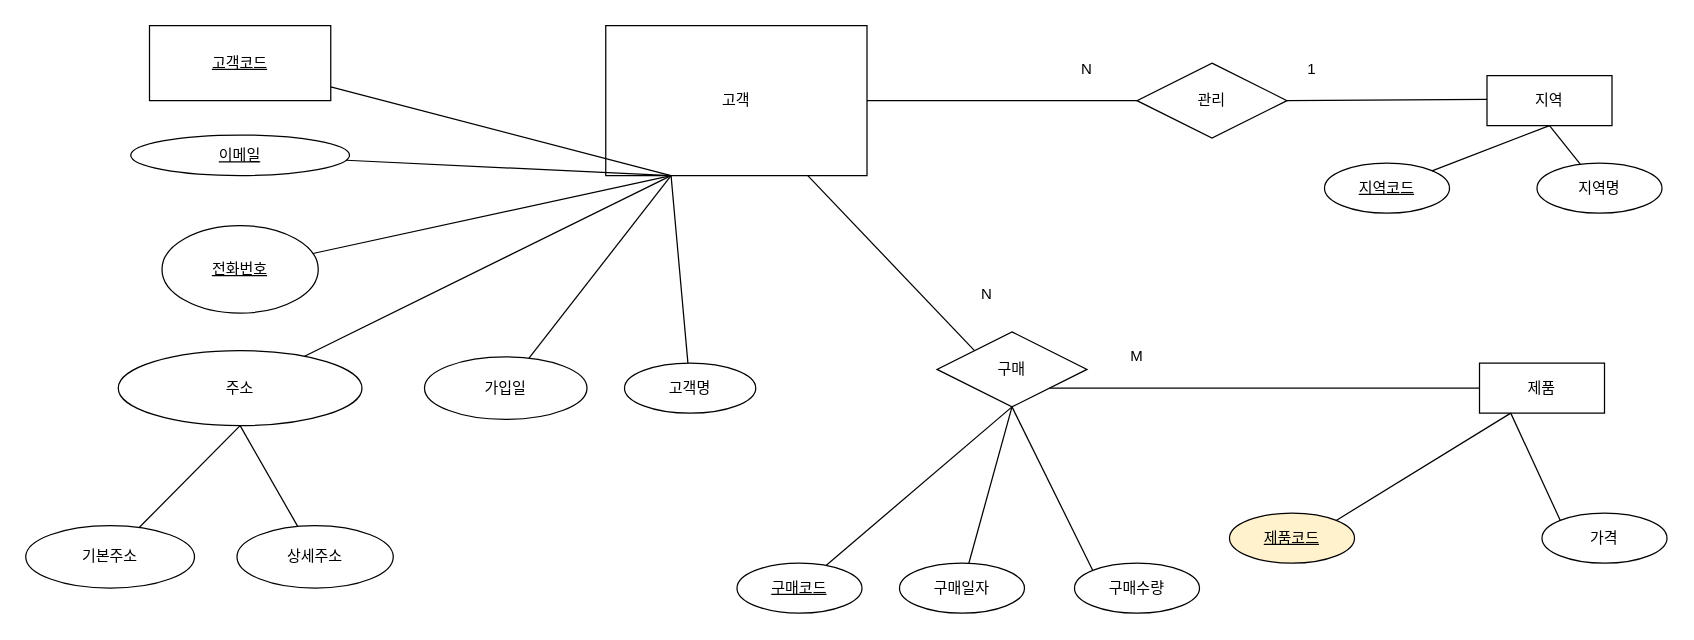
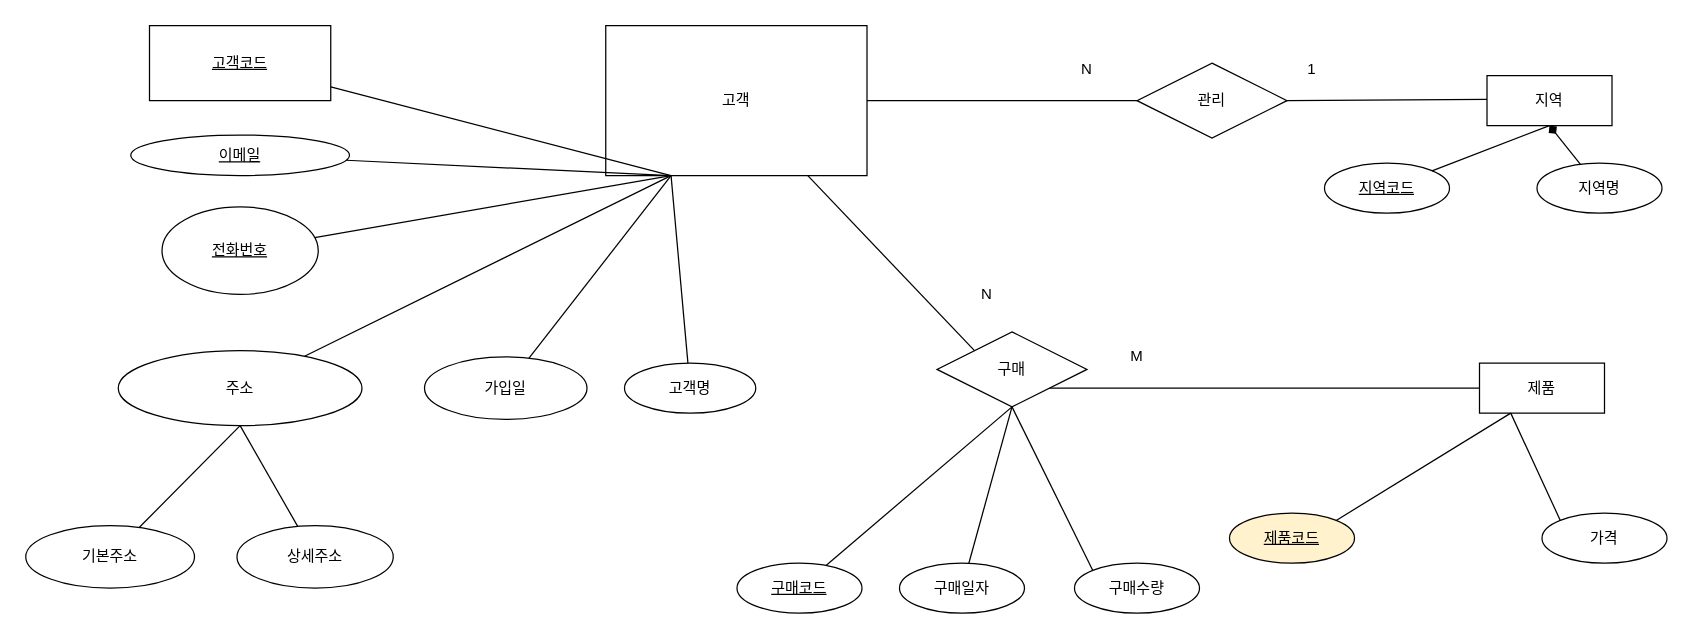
  <mxCell id="0" />
  <mxCell id="1" parent="0" />
  <mxCell id="2" value="고객" style="whiteSpace=wrap;html=1;align=center;" parent="1" vertex="1"><mxGeometry x="484" y="20" width="209" height="120" as="geometry" /></mxCell>
- <mxCell id="3" value="전화번호" style="ellipse;whiteSpace=wrap;html=1;align=center;fontStyle=4;" parent="1" vertex="1"><mxGeometry x="129" y="180" width="125" height="70" as="geometry" /></mxCell>
+ <mxCell id="3" value="전화번호" style="ellipse;whiteSpace=wrap;html=1;align=center;fontStyle=4;" parent="1" vertex="1"><mxGeometry x="129" y="165" width="125" height="70" as="geometry" /></mxCell>
  <mxCell id="4" value="고객명" style="ellipse;whiteSpace=wrap;html=1;align=center;" parent="1" vertex="1"><mxGeometry x="499" y="290" width="105" height="40" as="geometry" /></mxCell>
  <mxCell id="5" value="" style="endArrow=none;html=1;rounded=0;exitX=0.25;exitY=1;exitDx=0;exitDy=0;" parent="1" source="2" target="4" edge="1"><mxGeometry relative="1" as="geometry"><mxPoint x="594" y="200" as="sourcePoint" /><mxPoint x="754" y="200" as="targetPoint" /></mxGeometry></mxCell>
  <mxCell id="6" value="" style="endArrow=none;html=1;rounded=0;entryX=0.25;entryY=1;entryDx=0;entryDy=0;" parent="1" source="3" edge="1" target="2"><mxGeometry relative="1" as="geometry"><mxPoint x="184" y="200" as="sourcePoint" /><mxPoint x="594" y="140" as="targetPoint" /></mxGeometry></mxCell>
  <mxCell id="7" value="이메일" style="ellipse;whiteSpace=wrap;html=1;align=center;fontStyle=4;" parent="1" vertex="1"><mxGeometry x="104" y="107.5" width="175" height="32.5" as="geometry" /></mxCell>
  <mxCell id="8" value="" style="endArrow=none;html=1;rounded=0;entryX=0.25;entryY=1;entryDx=0;entryDy=0;" parent="1" source="7" edge="1" target="2"><mxGeometry relative="1" as="geometry"><mxPoint x="124" y="200" as="sourcePoint" /><mxPoint x="594" y="140" as="targetPoint" /></mxGeometry></mxCell>
  <mxCell id="9" value="고객코드" style="whiteSpace=wrap;html=1;align=center;fontStyle=4;rounded=0;" parent="1" vertex="1"><mxGeometry x="119" y="20" width="145" height="60" as="geometry" /></mxCell>
  <mxCell id="10" value="" style="endArrow=none;html=1;rounded=0;entryX=0.25;entryY=1;entryDx=0;entryDy=0;" parent="1" source="9" edge="1" target="2"><mxGeometry relative="1" as="geometry"><mxPoint x="324" y="60" as="sourcePoint" /><mxPoint x="589" y="140" as="targetPoint" /></mxGeometry></mxCell>
  <mxCell id="11" value="주소" style="ellipse;whiteSpace=wrap;html=1;align=center;" parent="1" vertex="1"><mxGeometry x="94" y="280" width="195" height="60" as="geometry" /></mxCell>
  <mxCell id="12" value="" style="endArrow=none;html=1;rounded=0;entryX=0.25;entryY=1;entryDx=0;entryDy=0;" parent="1" source="11" edge="1" target="2"><mxGeometry relative="1" as="geometry"><mxPoint x="594" y="200" as="sourcePoint" /><mxPoint x="589" y="140" as="targetPoint" /></mxGeometry></mxCell>
  <mxCell id="13" value="기본주소" style="ellipse;whiteSpace=wrap;html=1;align=center;" parent="1" vertex="1"><mxGeometry x="20" y="420" width="135" height="50" as="geometry" /></mxCell>
  <mxCell id="14" value="상세주소" style="ellipse;whiteSpace=wrap;html=1;align=center;" parent="1" vertex="1"><mxGeometry x="189" y="420" width="125" height="50" as="geometry" /></mxCell>
  <mxCell id="15" value="" style="endArrow=none;html=1;rounded=0;entryX=0.5;entryY=1;entryDx=0;entryDy=0;" parent="1" source="13" target="11" edge="1"><mxGeometry relative="1" as="geometry"><mxPoint x="594" y="570" as="sourcePoint" /><mxPoint x="754" y="570" as="targetPoint" /></mxGeometry></mxCell>
  <mxCell id="16" value="" style="endArrow=none;html=1;rounded=0;exitX=0.5;exitY=1;exitDx=0;exitDy=0;" parent="1" source="11" target="14" edge="1"><mxGeometry relative="1" as="geometry"><mxPoint x="594" y="570" as="sourcePoint" /><mxPoint x="754" y="570" as="targetPoint" /></mxGeometry></mxCell>
  <mxCell id="17" value="가입일" style="ellipse;whiteSpace=wrap;html=1;align=center;" parent="1" vertex="1"><mxGeometry x="339" y="285" width="130" height="50" as="geometry" /></mxCell>
  <mxCell id="18" value="" style="endArrow=none;html=1;rounded=0;exitX=0.25;exitY=1;exitDx=0;exitDy=0;" parent="1" target="17" edge="1" source="2"><mxGeometry relative="1" as="geometry"><mxPoint x="559" y="130" as="sourcePoint" /><mxPoint x="754" y="570" as="targetPoint" /></mxGeometry></mxCell>
  <mxCell id="19" value="지역" style="whiteSpace=wrap;html=1;align=center;" vertex="1" parent="1"><mxGeometry x="1189" y="60" width="100" height="40" as="geometry" /></mxCell>
  <mxCell id="20" value="관리" style="shape=rhombus;perimeter=rhombusPerimeter;whiteSpace=wrap;html=1;align=center;" vertex="1" parent="1"><mxGeometry x="909" y="50" width="120" height="60" as="geometry" /></mxCell>
  <mxCell id="21" value="제품" style="whiteSpace=wrap;html=1;align=center;" vertex="1" parent="1"><mxGeometry x="1183" y="290" width="100" height="40" as="geometry" /></mxCell>
  <mxCell id="22" value="제품코드" style="ellipse;whiteSpace=wrap;html=1;align=center;fontStyle=4;fillColor=#fff2cc;" vertex="1" parent="1"><mxGeometry x="983" y="410" width="100" height="40" as="geometry" /></mxCell>
  <mxCell id="23" value="가격" style="ellipse;whiteSpace=wrap;html=1;align=center;" vertex="1" parent="1"><mxGeometry x="1233" y="410" width="100" height="40" as="geometry" /></mxCell>
  <mxCell id="24" value="" style="endArrow=none;html=1;rounded=0;exitX=1;exitY=0;exitDx=0;exitDy=0;entryX=0.25;entryY=1;entryDx=0;entryDy=0;" edge="1" parent="1" target="21"><mxGeometry relative="1" as="geometry"><mxPoint x="1068.355" y="415.858" as="sourcePoint" /><mxPoint x="1043" y="460" as="targetPoint" /></mxGeometry></mxCell>
  <mxCell id="25" value="" style="endArrow=none;html=1;rounded=0;exitX=0;exitY=0;exitDx=0;exitDy=0;entryX=0.25;entryY=1;entryDx=0;entryDy=0;" edge="1" parent="1" source="23" target="21"><mxGeometry relative="1" as="geometry"><mxPoint x="1063" y="550" as="sourcePoint" /><mxPoint x="1203" y="340" as="targetPoint" /></mxGeometry></mxCell>
  <mxCell id="26" value="구매" style="shape=rhombus;perimeter=rhombusPerimeter;whiteSpace=wrap;html=1;align=center;" vertex="1" parent="1"><mxGeometry x="749" y="265" width="120" height="60" as="geometry" /></mxCell>
  <mxCell id="27" value="" style="endArrow=none;html=1;rounded=0;exitX=1;exitY=1;exitDx=0;exitDy=0;entryX=0;entryY=0.5;entryDx=0;entryDy=0;" edge="1" parent="1" source="26" target="21"><mxGeometry relative="1" as="geometry"><mxPoint x="1019" y="270" as="sourcePoint" /><mxPoint x="1229" y="418.75" as="targetPoint" /></mxGeometry></mxCell>
  <mxCell id="28" value="" style="endArrow=none;html=1;rounded=0;entryX=0;entryY=0;entryDx=0;entryDy=0;" edge="1" parent="1" source="2" target="26"><mxGeometry relative="1" as="geometry"><mxPoint x="773" y="250" as="sourcePoint" /><mxPoint x="933" y="250" as="targetPoint" /></mxGeometry></mxCell>
  <mxCell id="29" value="" style="endArrow=none;html=1;rounded=0;entryX=0;entryY=0.5;entryDx=0;entryDy=0;exitX=1;exitY=0.5;exitDx=0;exitDy=0;" edge="1" parent="1" source="2" target="20"><mxGeometry relative="1" as="geometry"><mxPoint x="733.5" y="127.5" as="sourcePoint" /><mxPoint x="893.5" y="127.5" as="targetPoint" /></mxGeometry></mxCell>
  <mxCell id="30" value="" style="endArrow=none;html=1;rounded=0;exitX=1;exitY=0.5;exitDx=0;exitDy=0;" edge="1" parent="1" source="20"><mxGeometry relative="1" as="geometry"><mxPoint x="1039" y="78.75" as="sourcePoint" /><mxPoint x="1189" y="79" as="targetPoint" /></mxGeometry></mxCell>
  <mxCell id="31" value="지역코드" style="ellipse;whiteSpace=wrap;html=1;align=center;fontStyle=4;" vertex="1" parent="1"><mxGeometry x="1059" y="130" width="100" height="40" as="geometry" /></mxCell>
  <mxCell id="32" value="" style="endArrow=none;html=1;rounded=0;entryX=0.5;entryY=1;entryDx=0;entryDy=0;" edge="1" parent="1" source="31" target="19"><mxGeometry relative="1" as="geometry"><mxPoint x="1139" y="128.57" as="sourcePoint" /><mxPoint x="1299" y="128.57" as="targetPoint" /></mxGeometry></mxCell>
  <mxCell id="33" value="지역명" style="ellipse;whiteSpace=wrap;html=1;align=center;" vertex="1" parent="1"><mxGeometry x="1229" y="130" width="100" height="40" as="geometry" /></mxCell>
- <mxCell id="34" value="" style="endArrow=none;html=1;rounded=0;entryX=0.5;entryY=1;entryDx=0;entryDy=0;" edge="1" parent="1" source="33" target="19"><mxGeometry relative="1" as="geometry"><mxPoint x="1069" y="480" as="sourcePoint" /><mxPoint x="1229" y="480" as="targetPoint" /></mxGeometry></mxCell>
+ <mxCell id="34" value="" style="endArrow=diamond;html=1;rounded=0;entryX=0.5;entryY=1;entryDx=0;entryDy=0;" edge="1" parent="1" source="33" target="19"><mxGeometry relative="1" as="geometry"><mxPoint x="1069" y="480" as="sourcePoint" /><mxPoint x="1229" y="480" as="targetPoint" /></mxGeometry></mxCell>
  <mxCell id="35" value="구매코드" style="ellipse;whiteSpace=wrap;html=1;align=center;fontStyle=4;" vertex="1" parent="1"><mxGeometry x="589" y="450" width="100" height="40" as="geometry" /></mxCell>
  <mxCell id="36" value="구매일자" style="ellipse;whiteSpace=wrap;html=1;align=center;" vertex="1" parent="1"><mxGeometry x="719" y="450" width="100" height="40" as="geometry" /></mxCell>
  <mxCell id="37" value="구매수량" style="ellipse;whiteSpace=wrap;html=1;align=center;" vertex="1" parent="1"><mxGeometry x="859" y="450" width="100" height="40" as="geometry" /></mxCell>
  <mxCell id="38" value="" style="endArrow=none;html=1;rounded=0;entryX=0.5;entryY=1;entryDx=0;entryDy=0;" edge="1" parent="1" source="35" target="26"><mxGeometry relative="1" as="geometry"><mxPoint x="819" y="640" as="sourcePoint" /><mxPoint x="799" y="325" as="targetPoint" /></mxGeometry></mxCell>
  <mxCell id="39" value="" style="endArrow=none;html=1;rounded=0;entryX=0.5;entryY=1;entryDx=0;entryDy=0;" edge="1" parent="1" source="36" target="26"><mxGeometry relative="1" as="geometry"><mxPoint x="855" y="413" as="sourcePoint" /><mxPoint x="959" y="345" as="targetPoint" /></mxGeometry></mxCell>
  <mxCell id="40" value="" style="endArrow=none;html=1;rounded=0;exitX=0;exitY=0;exitDx=0;exitDy=0;entryX=0.5;entryY=1;entryDx=0;entryDy=0;" edge="1" parent="1" source="37" target="26"><mxGeometry relative="1" as="geometry"><mxPoint x="865" y="423" as="sourcePoint" /><mxPoint x="809" y="320" as="targetPoint" /></mxGeometry></mxCell>
  <mxCell id="41" value="M" style="text;html=1;align=center;verticalAlign=middle;whiteSpace=wrap;rounded=0;" vertex="1" parent="1"><mxGeometry x="879" y="270" width="60" height="30" as="geometry" /></mxCell>
  <mxCell id="42" value="N" style="text;html=1;align=center;verticalAlign=middle;whiteSpace=wrap;rounded=0;" vertex="1" parent="1"><mxGeometry x="759" y="220" width="60" height="30" as="geometry" /></mxCell>
  <mxCell id="43" value="N" style="text;html=1;align=center;verticalAlign=middle;whiteSpace=wrap;rounded=0;" vertex="1" parent="1"><mxGeometry x="839" y="40" width="60" height="30" as="geometry" /></mxCell>
  <mxCell id="44" value="1" style="text;html=1;align=center;verticalAlign=middle;whiteSpace=wrap;rounded=0;" vertex="1" parent="1"><mxGeometry x="1019" y="40" width="60" height="30" as="geometry" /></mxCell>
